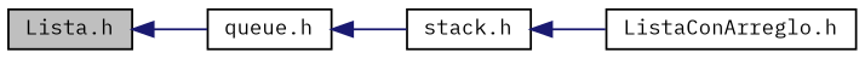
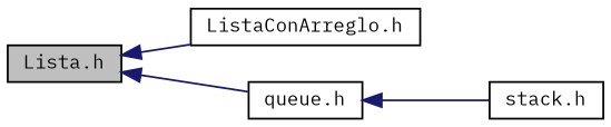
  digraph {
    fontname="IBM Plex Mono"
    rankdir=LR
    node [color=black fillcolor=white fontname="IBM Plex Mono" fontsize=10 shape=record style=filled]
    edge [color=midnightblue dir=back fontname="IBM Plex Mono" fontsize=10 labelfontname=Helvetica labelfontsize=10 style=solid]
    n1 [fillcolor=grey75 fontcolor=black height=0.2 label="Lista.h" width=0.4]
    n2 [height=0.2 label="ListaConArreglo.h" width=0.4]
    n3 [height=0.2 label="queue.h" width=0.4]
    n4 [height=0.2 label="stack.h" width=0.4]
-   n4 -> n2
+   n1 -> n2
    n1 -> n3
    n3 -> n4
  }
